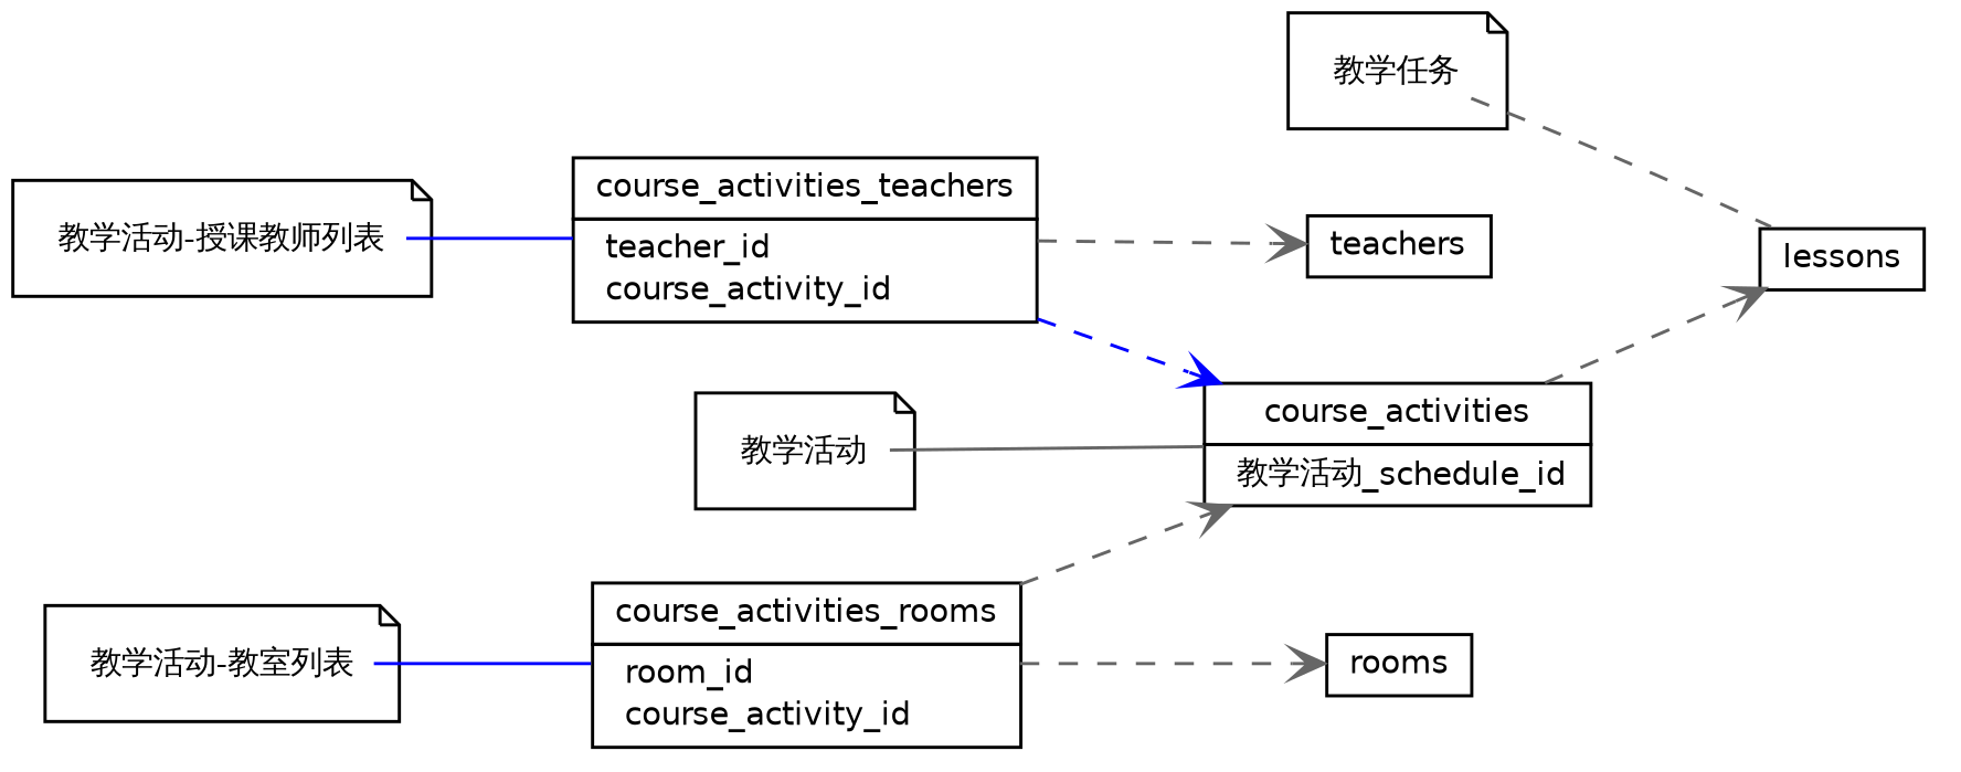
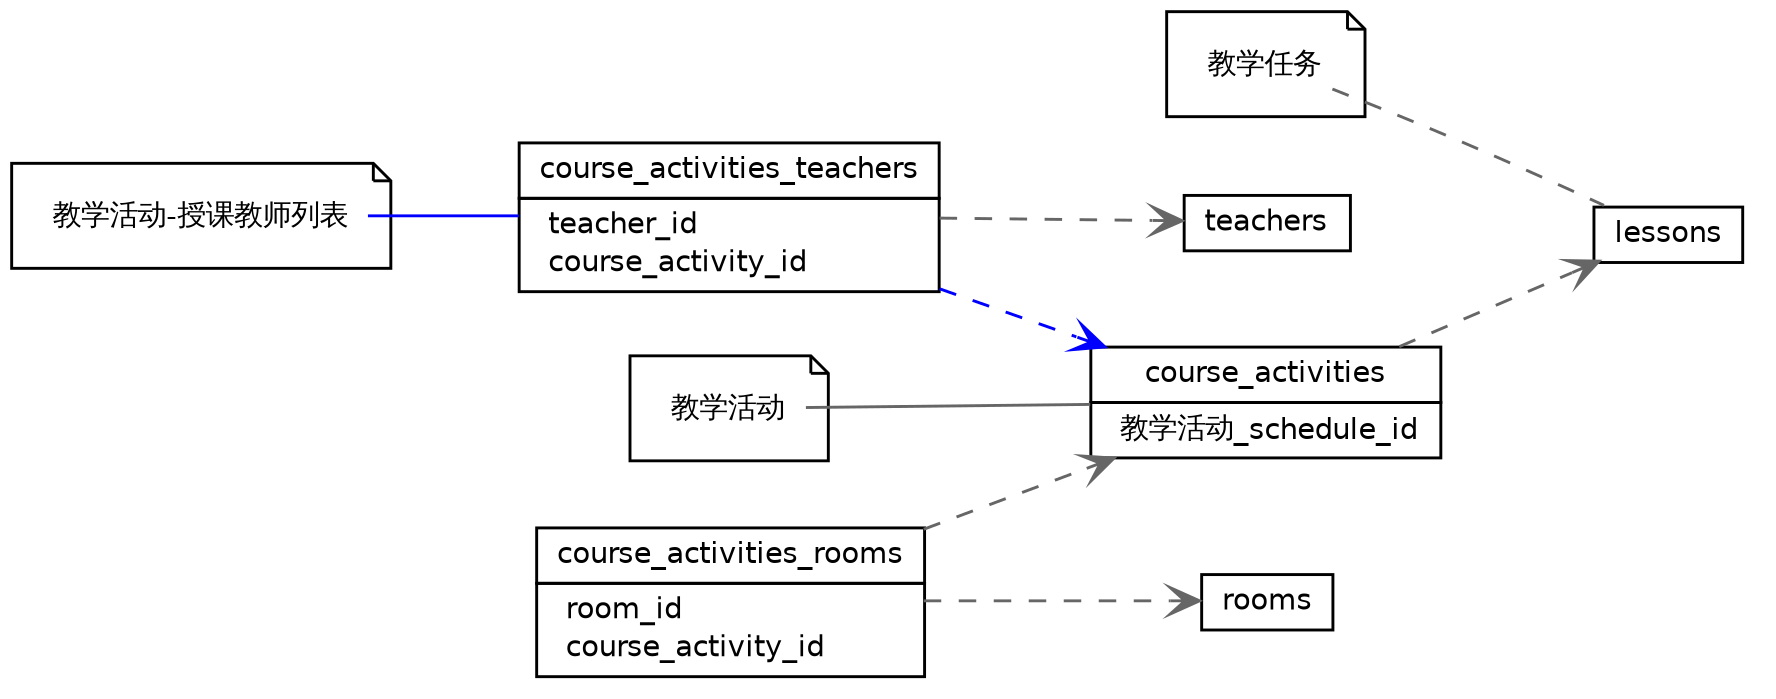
  digraph {
    nodesep=0.25
    rankdir=LR
    ranksep=0.5
    node [fontcolor=black fontname=Helvetica fontsize=10.0 shape=plaintext]
    edge [arrowhead=open color=gray40 fontcolor=black fontname=Helvetica fontsize=10.0 headport=p labelfontname=Helvetica labelfontsize=10 style=dashed tailport=p]
    n1 [label=<<table title="course_activities_rooms" border="0" cellborder="1" cellspacing="0" cellpadding="2" port="p"> 		<tr><td><table border="0" cellspacing="0" cellpadding="1"> <tr><td align="center" balign="center"> course_activities_rooms </td></tr> 		</table></td></tr> 		<tr><td><table border="0" cellspacing="0" cellpadding="1"> <tr><td align="left" balign="left">  room_id </td></tr> <tr><td align="left" balign="left">  course_activity_id </td></tr> 		</table></td></tr> 		</table>>]
    n2 [label=<<table title="course_activities" border="0" cellborder="1" cellspacing="0" cellpadding="2" port="p"> 		<tr><td><table border="0" cellspacing="0" cellpadding="1"> <tr><td align="center" balign="center"> course_activities </td></tr> 		</table></td></tr> 		<tr><td><table border="0" cellspacing="0" cellpadding="1"> <tr><td align="left" balign="left">  教学活动_schedule_id </td></tr> 		</table></td></tr> 		</table>>]
    n3 [label=<<table title="rooms" border="0" cellborder="1" cellspacing="0" cellpadding="2" port="p"> 		<tr><td><table border="0" cellspacing="0" cellpadding="1"> <tr><td align="center" balign="center"> rooms </td></tr> 		</table></td></tr> 		</table>>]
    n4 [label=<<table title="lessons" border="0" cellborder="1" cellspacing="0" cellpadding="2" port="p"> 		<tr><td><table border="0" cellspacing="0" cellpadding="1"> <tr><td align="center" balign="center"> lessons </td></tr> 		</table></td></tr> 		</table>>]
-   n5 [label=<<table title="course_activities_rooms" border="0" cellborder="0" cellspacing="0" cellpadding="2" port="p"> 		<tr><td><table border="0" cellspacing="0" cellpadding="1"> <tr><td align="left" balign="left"> 教学活动-教室列表 </td></tr> 		</table></td></tr> 		</table>> shape=note]
    n6 [label=<<table title="course_activities" border="0" cellborder="0" cellspacing="0" cellpadding="2" port="p"> 		<tr><td><table border="0" cellspacing="0" cellpadding="1"> <tr><td align="left" balign="left"> 教学活动 </td></tr> 		</table></td></tr> 		</table>> shape=note]
    n7 [label=<<table title="course_activities_teachers" border="0" cellborder="1" cellspacing="0" cellpadding="2" port="p"> 		<tr><td><table border="0" cellspacing="0" cellpadding="1"> <tr><td align="center" balign="center"> course_activities_teachers </td></tr> 		</table></td></tr> 		<tr><td><table border="0" cellspacing="0" cellpadding="1"> <tr><td align="left" balign="left">  teacher_id </td></tr> <tr><td align="left" balign="left">  course_activity_id </td></tr> 		</table></td></tr> 		</table>>]
    n8 [label=<<table title="teachers" border="0" cellborder="1" cellspacing="0" cellpadding="2" port="p"> 		<tr><td><table border="0" cellspacing="0" cellpadding="1"> <tr><td align="center" balign="center"> teachers </td></tr> 		</table></td></tr> 		</table>>]
    n9 [label=<<table title="course_activities_teachers" border="0" cellborder="0" cellspacing="0" cellpadding="2" port="p"> 		<tr><td><table border="0" cellspacing="0" cellpadding="1"> <tr><td align="left" balign="left"> 教学活动-授课教师列表 </td></tr> 		</table></td></tr> 		</table>> shape=note]
    n10 [label=<<table title="lessons" border="0" cellborder="0" cellspacing="0" cellpadding="2" port="p"> 		<tr><td><table border="0" cellspacing="0" cellpadding="1"> <tr><td align="left" balign="left"> 教学任务 </td></tr> 		</table></td></tr> 		</table>> shape=note]
    n1 -> n2
    n1 -> n3
    n2 -> n4
-   n5 -> n1 [arrowhead=none color=blue fontsize=10 fontcolor="" style=""]
    n6 -> n2 [arrowhead=none fontsize=10 fontcolor="" style=""]
    n7 -> n2 [color=blue]
    n7 -> n8
    n9 -> n7 [arrowhead=none color=blue fontsize=10 fontcolor="" style=""]
    n10 -> n4 [arrowhead=none fontsize=10 fontcolor=""]
  }
